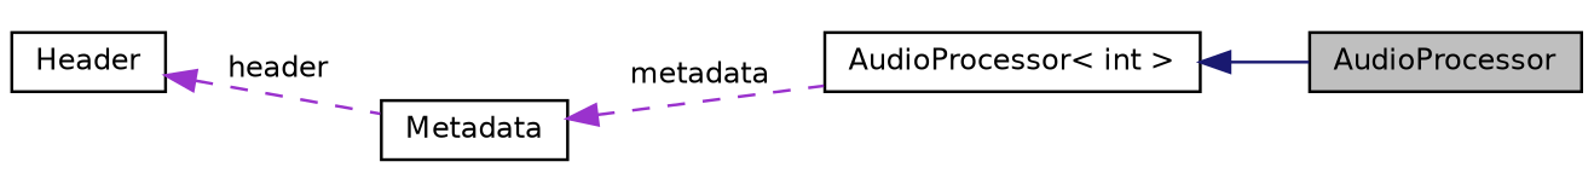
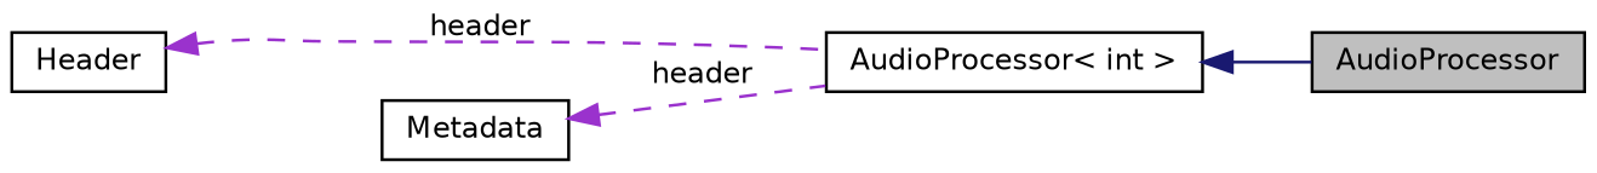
  digraph {
    rankdir=LR
    node [color=black fillcolor=white fontname=Helvetica fontsize=10 shape=record style=filled]
    edge [color=darkorchid3 dir=back fontname=Helvetica fontsize=10 labelfontname=Helvetica labelfontsize=10 style=dashed]
    n1 [fillcolor=grey75 fontcolor=black height=0.2 label=AudioProcessor width=0.4]
    n2 [height=0.2 label="AudioProcessor\< int \>" width=0.4]
    n3 [height=0.2 label=Metadata width=0.4]
    n4 [height=0.2 label=Header width=0.4]
    n2 -> n1 [color=midnightblue style=solid]
-   n3 -> n2 [label=" metadata"]
-   n4 -> n3 [label=" header"]
+   n3 -> n2 [label=" header"]
+   n4 -> n2 [label=" header"]
  }
